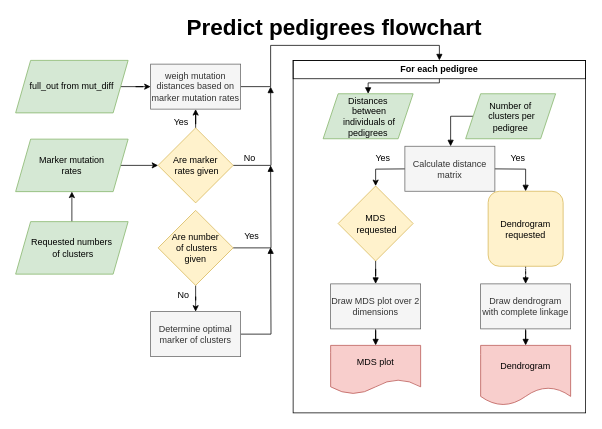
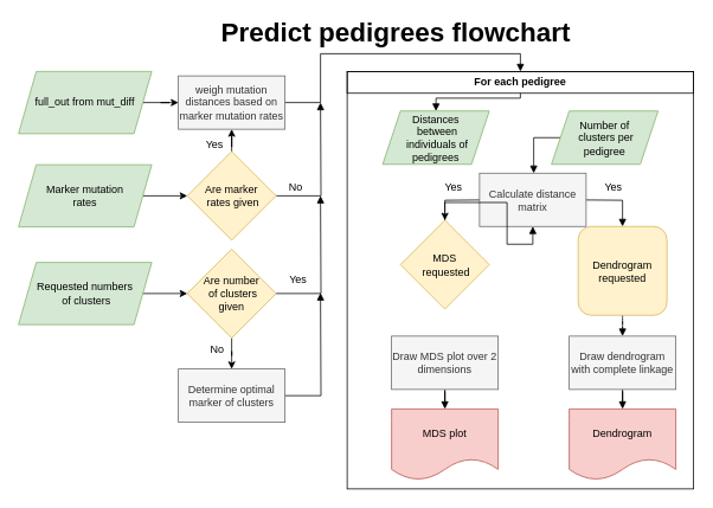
  <mxCell id="0" />
  <mxCell id="1" parent="0" />
  <mxCell id="2" value="" style="rounded=0;whiteSpace=wrap;html=1;fillColor=none;" vertex="1" parent="1"><mxGeometry x="390" y="80" width="390" height="470" as="geometry" /></mxCell>
  <mxCell id="3" value="&lt;b&gt;&lt;font style=&quot;font-size: 30px;&quot;&gt;Predict pedigrees flowchart&lt;/font&gt;&lt;/b&gt;" style="text;html=1;strokeColor=none;fillColor=none;align=center;verticalAlign=middle;whiteSpace=wrap;rounded=0;" parent="1" vertex="1"><mxGeometry x="220" y="20" width="450" height="30" as="geometry" /></mxCell>
  <mxCell id="4" style="edgeStyle=orthogonalEdgeStyle;rounded=0;orthogonalLoop=1;jettySize=auto;html=1;entryX=0;entryY=0.5;entryDx=0;entryDy=0;" parent="1" source="5" target="11" edge="1"><mxGeometry relative="1" as="geometry" /></mxCell>
  <mxCell id="5" value="full_out from mut_diff" style="shape=parallelogram;perimeter=parallelogramPerimeter;whiteSpace=wrap;html=1;fixedSize=1;fontSize=12;fillColor=#d5e8d4;strokeColor=#82b366;" parent="1" vertex="1"><mxGeometry x="20" y="80" width="150" height="70" as="geometry" /></mxCell>
  <mxCell id="6" style="edgeStyle=orthogonalEdgeStyle;rounded=0;orthogonalLoop=1;jettySize=auto;html=1;entryX=0;entryY=0.5;entryDx=0;entryDy=0;" parent="1" source="7" target="19" edge="1"><mxGeometry relative="1" as="geometry" /></mxCell>
  <mxCell id="7" value="Marker mutation&lt;br&gt;rates" style="shape=parallelogram;perimeter=parallelogramPerimeter;whiteSpace=wrap;html=1;fixedSize=1;fontSize=12;fillColor=#d5e8d4;strokeColor=#82b366;" parent="1" vertex="1"><mxGeometry x="20" y="185" width="150" height="70" as="geometry" /></mxCell>
- <mxCell id="8" style="edgeStyle=orthogonalEdgeStyle;rounded=0;orthogonalLoop=1;jettySize=auto;html=1;" parent="1" source="9" target="7" edge="1"><mxGeometry relative="1" as="geometry" /></mxCell>
+ <mxCell id="8" style="edgeStyle=orthogonalEdgeStyle;rounded=0;orthogonalLoop=1;jettySize=auto;html=1;entryX=0;entryY=0.5;entryDx=0;entryDy=0;" parent="1" source="9" target="14" edge="1"><mxGeometry relative="1" as="geometry" /></mxCell>
  <mxCell id="9" value="Requested numbers&lt;br&gt;&amp;nbsp;of clusters" style="shape=parallelogram;perimeter=parallelogramPerimeter;whiteSpace=wrap;html=1;fixedSize=1;fontSize=12;fillColor=#d5e8d4;strokeColor=#82b366;" parent="1" vertex="1"><mxGeometry x="20" y="295" width="150" height="70" as="geometry" /></mxCell>
  <mxCell id="10" style="edgeStyle=orthogonalEdgeStyle;rounded=0;orthogonalLoop=1;jettySize=auto;html=1;entryX=0.5;entryY=0;entryDx=0;entryDy=0;fontSize=12;endArrow=block;endFill=1;" edge="1" parent="1" source="11" target="37"><mxGeometry relative="1" as="geometry"><Array as="points"><mxPoint x="360" y="115" /><mxPoint x="360" y="60" /><mxPoint x="585" y="60" /></Array></mxGeometry></mxCell>
  <mxCell id="11" value="weigh mutation distances based on marker mutation rates" style="rounded=0;whiteSpace=wrap;html=1;fillColor=#f5f5f5;fontColor=#333333;strokeColor=#666666;" parent="1" vertex="1"><mxGeometry x="200" y="85" width="120" height="60" as="geometry" /></mxCell>
  <mxCell id="12" style="edgeStyle=orthogonalEdgeStyle;rounded=0;orthogonalLoop=1;jettySize=auto;html=1;entryX=0.5;entryY=0;entryDx=0;entryDy=0;" parent="1" source="14" target="16" edge="1"><mxGeometry relative="1" as="geometry" /></mxCell>
  <mxCell id="13" style="edgeStyle=orthogonalEdgeStyle;rounded=0;orthogonalLoop=1;jettySize=auto;html=1;fontSize=12;endArrow=block;endFill=1;" edge="1" parent="1" source="14"><mxGeometry relative="1" as="geometry"><mxPoint x="360" y="220" as="targetPoint" /></mxGeometry></mxCell>
  <mxCell id="14" value="Are number&lt;br&gt;&amp;nbsp;of clusters &lt;br&gt;given" style="rhombus;whiteSpace=wrap;html=1;fillColor=#fff2cc;strokeColor=#d6b656;" parent="1" vertex="1"><mxGeometry x="210" y="280" width="100" height="100" as="geometry" /></mxCell>
  <mxCell id="15" style="edgeStyle=orthogonalEdgeStyle;rounded=0;orthogonalLoop=1;jettySize=auto;html=1;fontSize=12;endArrow=block;endFill=1;" edge="1" parent="1" source="16"><mxGeometry relative="1" as="geometry"><mxPoint x="360" y="329.333" as="targetPoint" /></mxGeometry></mxCell>
  <mxCell id="16" value="Determine optimal marker of clusters" style="rounded=0;whiteSpace=wrap;html=1;fillColor=#f5f5f5;fontColor=#333333;strokeColor=#666666;" parent="1" vertex="1"><mxGeometry x="200" y="415" width="120" height="60" as="geometry" /></mxCell>
  <mxCell id="17" style="edgeStyle=orthogonalEdgeStyle;rounded=0;orthogonalLoop=1;jettySize=auto;html=1;entryX=0.5;entryY=1;entryDx=0;entryDy=0;" parent="1" source="19" target="11" edge="1"><mxGeometry relative="1" as="geometry" /></mxCell>
  <mxCell id="18" style="edgeStyle=orthogonalEdgeStyle;rounded=0;orthogonalLoop=1;jettySize=auto;html=1;fontSize=12;endArrow=block;endFill=1;exitX=1;exitY=0.5;exitDx=0;exitDy=0;" edge="1" parent="1" source="19"><mxGeometry relative="1" as="geometry"><mxPoint x="360" y="115" as="targetPoint" /><mxPoint x="310" y="215" as="sourcePoint" /></mxGeometry></mxCell>
  <mxCell id="19" value="Are marker&lt;br&gt;&amp;nbsp;rates given" style="rhombus;whiteSpace=wrap;html=1;fillColor=#fff2cc;strokeColor=#d6b656;" parent="1" vertex="1"><mxGeometry x="210" y="170" width="100" height="100" as="geometry" /></mxCell>
  <mxCell id="20" value="Yes" style="text;html=1;strokeColor=none;fillColor=none;align=center;verticalAlign=middle;whiteSpace=wrap;rounded=0;" parent="1" vertex="1"><mxGeometry x="211" y="148" width="60" height="30" as="geometry" /></mxCell>
  <mxCell id="21" value="No" style="text;html=1;strokeColor=none;fillColor=none;align=center;verticalAlign=middle;whiteSpace=wrap;rounded=0;" parent="1" vertex="1"><mxGeometry x="305" y="194.5" width="55" height="30" as="geometry" /></mxCell>
  <mxCell id="22" value="Yes" style="text;html=1;strokeColor=none;fillColor=none;align=center;verticalAlign=middle;whiteSpace=wrap;rounded=0;" parent="1" vertex="1"><mxGeometry x="310" y="300" width="50" height="30" as="geometry" /></mxCell>
  <mxCell id="23" value="No" style="text;html=1;strokeColor=none;fillColor=none;align=center;verticalAlign=middle;whiteSpace=wrap;rounded=0;" parent="1" vertex="1"><mxGeometry x="214" y="378" width="60" height="30" as="geometry" /></mxCell>
  <mxCell id="24" style="edgeStyle=orthogonalEdgeStyle;rounded=0;orthogonalLoop=1;jettySize=auto;html=1;entryX=0.5;entryY=0;entryDx=0;entryDy=0;" parent="1" target="30" edge="1"><mxGeometry relative="1" as="geometry"><mxPoint x="560" y="224.5" as="sourcePoint" /></mxGeometry></mxCell>
  <mxCell id="25" style="edgeStyle=orthogonalEdgeStyle;rounded=0;orthogonalLoop=1;jettySize=auto;html=1;entryX=0.5;entryY=0;entryDx=0;entryDy=0;fontSize=12;endArrow=block;endFill=1;" edge="1" parent="1" target="28"><mxGeometry relative="1" as="geometry"><mxPoint x="640" y="224.5" as="sourcePoint" /></mxGeometry></mxCell>
  <mxCell id="26" value="Calculate distance matrix" style="rounded=0;whiteSpace=wrap;html=1;fillColor=#f5f5f5;fontColor=#333333;strokeColor=#666666;" parent="1" vertex="1"><mxGeometry x="539" y="194.5" width="120" height="60" as="geometry" /></mxCell>
  <mxCell id="27" style="edgeStyle=orthogonalEdgeStyle;rounded=0;orthogonalLoop=1;jettySize=auto;html=1;entryX=0.5;entryY=0;entryDx=0;entryDy=0;fontSize=12;endArrow=block;endFill=1;dashed=1;" edge="1" parent="1" source="28" target="32"><mxGeometry relative="1" as="geometry" /></mxCell>
  <mxCell id="28" value="Dendrogram requested" style="whiteSpace=wrap;html=1;fillColor=#fff2cc;strokeColor=#d6b656;rounded=1;" parent="1" vertex="1"><mxGeometry x="650" y="254.5" width="100" height="100" as="geometry" /></mxCell>
- <mxCell id="29" style="edgeStyle=orthogonalEdgeStyle;rounded=0;orthogonalLoop=1;jettySize=auto;html=1;entryX=0.5;entryY=0;entryDx=0;entryDy=0;fontSize=12;endArrow=block;endFill=1;" edge="1" parent="1" source="30" target="35"><mxGeometry relative="1" as="geometry" /></mxCell>
+ <mxCell id="29" style="edgeStyle=orthogonalEdgeStyle;rounded=0;orthogonalLoop=1;jettySize=auto;html=1;fontSize=12;endArrow=block;endFill=1;" edge="1" parent="1" source="30" target="26"><mxGeometry relative="1" as="geometry" /></mxCell>
  <mxCell id="30" value="MDS&lt;br&gt;&amp;nbsp;requested" style="rhombus;whiteSpace=wrap;html=1;fillColor=#fff2cc;strokeColor=#d6b656;" parent="1" vertex="1"><mxGeometry x="450" y="247.5" width="100" height="100" as="geometry" /></mxCell>
  <mxCell id="31" style="edgeStyle=orthogonalEdgeStyle;rounded=0;orthogonalLoop=1;jettySize=auto;html=1;fontSize=12;endArrow=block;endFill=1;" edge="1" parent="1" source="32" target="43"><mxGeometry relative="1" as="geometry" /></mxCell>
  <mxCell id="32" value="Draw dendrogram with complete linkage" style="rounded=0;whiteSpace=wrap;html=1;fillColor=#f5f5f5;fontColor=#333333;strokeColor=#666666;" parent="1" vertex="1"><mxGeometry x="640" y="378" width="120" height="60" as="geometry" /></mxCell>
  <mxCell id="33" value="Yes" style="text;html=1;strokeColor=none;fillColor=none;align=center;verticalAlign=middle;whiteSpace=wrap;rounded=0;" parent="1" vertex="1"><mxGeometry x="480" y="194.5" width="60" height="30" as="geometry" /></mxCell>
  <mxCell id="34" style="edgeStyle=orthogonalEdgeStyle;rounded=0;orthogonalLoop=1;jettySize=auto;html=1;entryX=0.5;entryY=0;entryDx=0;entryDy=0;fontSize=12;endArrow=block;endFill=1;" edge="1" parent="1" source="35" target="42"><mxGeometry relative="1" as="geometry" /></mxCell>
  <mxCell id="35" value="Draw MDS plot over 2 dimensions" style="rounded=0;whiteSpace=wrap;html=1;fillColor=#f5f5f5;fontColor=#333333;strokeColor=#666666;" parent="1" vertex="1"><mxGeometry x="440" y="378" width="120" height="60" as="geometry" /></mxCell>
  <mxCell id="36" style="edgeStyle=orthogonalEdgeStyle;rounded=0;orthogonalLoop=1;jettySize=auto;html=1;entryX=0.5;entryY=0;entryDx=0;entryDy=0;fontSize=12;endArrow=block;endFill=1;exitX=0.5;exitY=1;exitDx=0;exitDy=0;" edge="1" parent="1" source="37" target="39"><mxGeometry relative="1" as="geometry"><Array as="points"><mxPoint x="585" y="110" /><mxPoint x="490" y="110" /></Array></mxGeometry></mxCell>
  <mxCell id="37" value="&lt;b&gt;&lt;font style=&quot;font-size: 12px;&quot;&gt;For each pedigree&lt;/font&gt;&lt;/b&gt;" style="rounded=0;whiteSpace=wrap;html=1;fillColor=none;" vertex="1" parent="1"><mxGeometry x="390" y="80" width="390" height="24.5" as="geometry" /></mxCell>
  <mxCell id="38" value="Yes" style="text;html=1;strokeColor=none;fillColor=none;align=center;verticalAlign=middle;whiteSpace=wrap;rounded=0;" vertex="1" parent="1"><mxGeometry x="660" y="194.5" width="60" height="30" as="geometry" /></mxCell>
  <mxCell id="39" value="Distances&lt;br&gt;&amp;nbsp;between&lt;br&gt;&amp;nbsp;individuals of pedigrees" style="shape=parallelogram;perimeter=parallelogramPerimeter;whiteSpace=wrap;html=1;fixedSize=1;fontSize=12;fillColor=#d5e8d4;strokeColor=#82b366;" vertex="1" parent="1"><mxGeometry x="430" y="124.5" width="120" height="60" as="geometry" /></mxCell>
  <mxCell id="40" style="edgeStyle=orthogonalEdgeStyle;rounded=0;orthogonalLoop=1;jettySize=auto;html=1;fontSize=12;endArrow=block;endFill=1;exitX=0;exitY=0.5;exitDx=0;exitDy=0;" edge="1" parent="1" source="41" target="26"><mxGeometry relative="1" as="geometry"><Array as="points"><mxPoint x="600" y="155" /></Array></mxGeometry></mxCell>
  <mxCell id="41" value="Number of&lt;br&gt;&amp;nbsp;clusters per &lt;br&gt;pedigree" style="shape=parallelogram;perimeter=parallelogramPerimeter;whiteSpace=wrap;html=1;fixedSize=1;fontSize=12;fillColor=#d5e8d4;strokeColor=#82b366;" vertex="1" parent="1"><mxGeometry x="620" y="124.5" width="120" height="60" as="geometry" /></mxCell>
- <mxCell id="42" value="MDS plot" style="shape=document;whiteSpace=wrap;html=1;boundedLbl=1;fontSize=12;fillColor=#f8cecc;strokeColor=#b85450;" vertex="1" parent="1"><mxGeometry x="440" y="460" width="120" height="65" as="geometry" /></mxCell>
+ <mxCell id="42" value="MDS plot" style="shape=document;whiteSpace=wrap;html=1;boundedLbl=1;fontSize=12;fillColor=#f8cecc;strokeColor=#b85450;" vertex="1" parent="1"><mxGeometry x="440" y="460" width="120" height="80" as="geometry" /></mxCell>
  <mxCell id="43" value="Dendrogram" style="shape=document;whiteSpace=wrap;html=1;boundedLbl=1;fontSize=12;fillColor=#f8cecc;strokeColor=#b85450;" vertex="1" parent="1"><mxGeometry x="640" y="460" width="120" height="80" as="geometry" /></mxCell>
